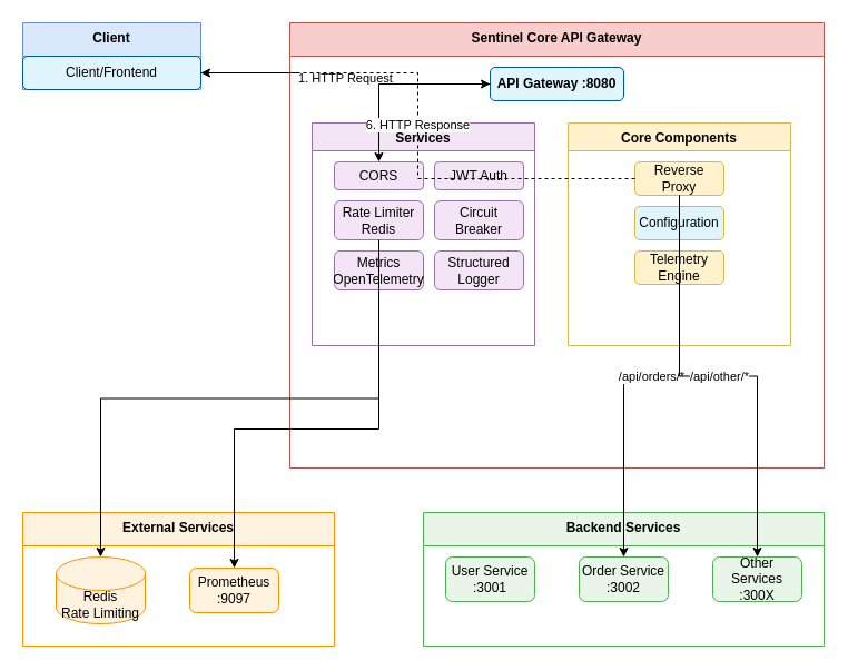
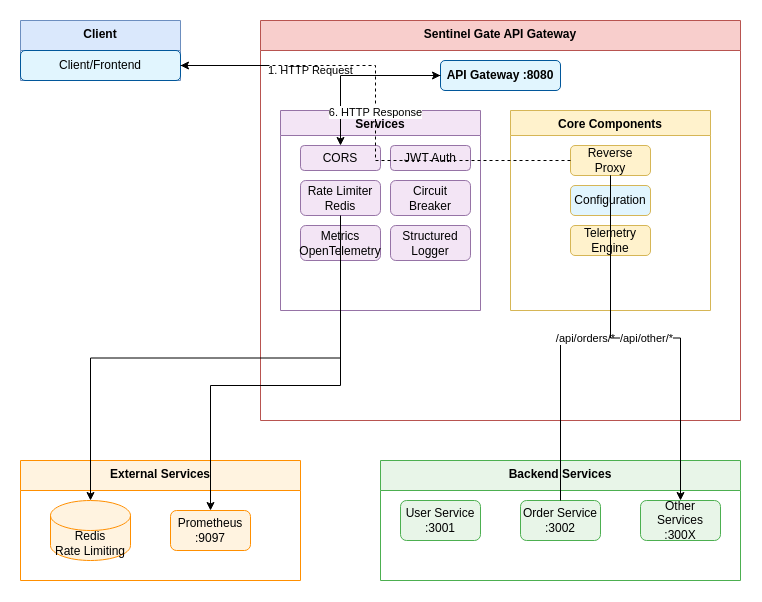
  <mxCell id="0" />
  <mxCell id="1" parent="0" />
  <mxCell id="2" value="Client" style="swimlane;fontStyle=1;align=center;verticalAlign=top;childLayout=stackLayout;horizontal=1;startSize=30;horizontalStack=0;resizeParent=1;resizeParentMax=0;resizeLast=0;collapsible=0;marginBottom=0;fillColor=#dae8fc;strokeColor=#6c8ebf;" parent="1" vertex="1"><mxGeometry x="20" y="20" width="160" height="60" as="geometry" /></mxCell>
  <mxCell id="3" value="Client/Frontend" style="rounded=1;whiteSpace=wrap;html=1;fillColor=#e1f5fe;strokeColor=#01579b;" parent="2" vertex="1"><mxGeometry y="30" width="160" height="30" as="geometry" /></mxCell>
- <mxCell id="4" value="Sentinel Core API Gateway" style="swimlane;fontStyle=1;align=center;verticalAlign=top;childLayout=stackLayout;horizontal=1;startSize=30;horizontalStack=0;resizeParent=1;resizeParentMax=0;resizeLast=0;collapsible=0;marginBottom=0;fillColor=#f8cecc;strokeColor=#b85450;" parent="1" vertex="1"><mxGeometry x="260" y="20" width="480" height="400" as="geometry" /></mxCell>
+ <mxCell id="4" value="Sentinel Gate API Gateway" style="swimlane;fontStyle=1;align=center;verticalAlign=top;childLayout=stackLayout;horizontal=1;startSize=30;horizontalStack=0;resizeParent=1;resizeParentMax=0;resizeLast=0;collapsible=0;marginBottom=0;fillColor=#f8cecc;strokeColor=#b85450;" parent="1" vertex="1"><mxGeometry x="260" y="20" width="480" height="400" as="geometry" /></mxCell>
  <mxCell id="5" value="API Gateway :8080" style="rounded=1;whiteSpace=wrap;html=1;fillColor=#e1f5fe;strokeColor=#01579b;fontStyle=1;" parent="4" vertex="1"><mxGeometry x="180" y="40" width="120" height="30" as="geometry" /></mxCell>
  <mxCell id="6" value="Services" style="swimlane;fontStyle=1;align=center;verticalAlign=top;childLayout=stackLayout;horizontal=1;startSize=25;horizontalStack=0;resizeParent=1;resizeParentMax=0;resizeLast=0;collapsible=0;marginBottom=0;fillColor=#f3e5f5;strokeColor=#9673a6;" parent="4" vertex="1"><mxGeometry x="20" y="90" width="200" height="200" as="geometry" /></mxCell>
  <mxCell id="7" value="CORS" style="rounded=1;whiteSpace=wrap;html=1;fillColor=#f3e5f5;strokeColor=#9673a6;" parent="6" vertex="1"><mxGeometry x="20" y="35" width="80" height="25" as="geometry" /></mxCell>
  <mxCell id="8" value="JWT Auth" style="rounded=1;whiteSpace=wrap;html=1;fillColor=#f3e5f5;strokeColor=#9673a6;" parent="6" vertex="1"><mxGeometry x="110" y="35" width="80" height="25" as="geometry" /></mxCell>
  <mxCell id="9" value="Rate Limiter&#10;Redis" style="rounded=1;whiteSpace=wrap;html=1;fillColor=#f3e5f5;strokeColor=#9673a6;" parent="6" vertex="1"><mxGeometry x="20" y="70" width="80" height="35" as="geometry" /></mxCell>
  <mxCell id="10" value="Circuit Breaker" style="rounded=1;whiteSpace=wrap;html=1;fillColor=#f3e5f5;strokeColor=#9673a6;" parent="6" vertex="1"><mxGeometry x="110" y="70" width="80" height="35" as="geometry" /></mxCell>
  <mxCell id="11" value="Metrics&#10;OpenTelemetry" style="rounded=1;whiteSpace=wrap;html=1;fillColor=#f3e5f5;strokeColor=#9673a6;" parent="6" vertex="1"><mxGeometry x="20" y="115" width="80" height="35" as="geometry" /></mxCell>
  <mxCell id="12" value="Structured Logger" style="rounded=1;whiteSpace=wrap;html=1;fillColor=#f3e5f5;strokeColor=#9673a6;" parent="6" vertex="1"><mxGeometry x="110" y="115" width="80" height="35" as="geometry" /></mxCell>
  <mxCell id="13" value="Core Components" style="swimlane;fontStyle=1;align=center;verticalAlign=top;childLayout=stackLayout;horizontal=1;startSize=25;horizontalStack=0;resizeParent=1;resizeParentMax=0;resizeLast=0;collapsible=0;marginBottom=0;fillColor=#fff2cc;strokeColor=#d6b656;" parent="4" vertex="1"><mxGeometry x="250" y="90" width="200" height="200" as="geometry" /></mxCell>
  <mxCell id="14" value="Reverse Proxy" style="rounded=1;whiteSpace=wrap;html=1;fillColor=#fff2cc;strokeColor=#d6b656;" parent="13" vertex="1"><mxGeometry x="60" y="35" width="80" height="30" as="geometry" /></mxCell>
  <mxCell id="15" value="Configuration" style="rounded=1;whiteSpace=wrap;html=1;fillColor=#e1f5fe;strokeColor=#d6b656;" parent="13" vertex="1"><mxGeometry x="60" y="75" width="80" height="30" as="geometry" /></mxCell>
  <mxCell id="16" value="Telemetry Engine" style="rounded=1;whiteSpace=wrap;html=1;fillColor=#fff2cc;strokeColor=#d6b656;" parent="13" vertex="1"><mxGeometry x="60" y="115" width="80" height="30" as="geometry" /></mxCell>
  <mxCell id="17" value="External Services" style="swimlane;fontStyle=1;align=center;verticalAlign=top;childLayout=stackLayout;horizontal=1;startSize=30;horizontalStack=0;resizeParent=1;resizeParentMax=0;resizeLast=0;collapsible=0;marginBottom=0;fillColor=#fff3e0;strokeColor=#ff8f00;" parent="1" vertex="1"><mxGeometry x="20" y="460" width="280" height="120" as="geometry" /></mxCell>
  <mxCell id="18" value="Redis&#10;Rate Limiting" style="shape=cylinder3;whiteSpace=wrap;html=1;boundedLbl=1;backgroundOutline=1;size=15;fillColor=#fff3e0;strokeColor=#ff8f00;" parent="17" vertex="1"><mxGeometry x="30" y="40" width="80" height="60" as="geometry" /></mxCell>
  <mxCell id="19" value="Prometheus&#10;:9097" style="rounded=1;whiteSpace=wrap;html=1;fillColor=#fff3e0;strokeColor=#ff8f00;" parent="17" vertex="1"><mxGeometry x="150" y="50" width="80" height="40" as="geometry" /></mxCell>
  <mxCell id="20" value="Backend Services" style="swimlane;fontStyle=1;align=center;verticalAlign=top;childLayout=stackLayout;horizontal=1;startSize=30;horizontalStack=0;resizeParent=1;resizeParentMax=0;resizeLast=0;collapsible=0;marginBottom=0;fillColor=#e8f5e8;strokeColor=#4caf50;" parent="1" vertex="1"><mxGeometry x="380" y="460" width="360" height="120" as="geometry" /></mxCell>
  <mxCell id="21" value="User Service&#10;:3001" style="rounded=1;whiteSpace=wrap;html=1;fillColor=#e8f5e8;strokeColor=#4caf50;" parent="20" vertex="1"><mxGeometry x="20" y="40" width="80" height="40" as="geometry" /></mxCell>
  <mxCell id="22" value="Order Service&#10;:3002" style="rounded=1;whiteSpace=wrap;html=1;fillColor=#e8f5e8;strokeColor=#4caf50;" parent="20" vertex="1"><mxGeometry x="140" y="40" width="80" height="40" as="geometry" /></mxCell>
  <mxCell id="23" value="Other Services&#10;:300X" style="rounded=1;whiteSpace=wrap;html=1;fillColor=#e8f5e8;strokeColor=#4caf50;" parent="20" vertex="1"><mxGeometry x="260" y="40" width="80" height="40" as="geometry" /></mxCell>
  <mxCell id="24" value="1. HTTP Request" style="edgeStyle=orthogonalEdgeStyle;rounded=0;orthogonalLoop=1;jettySize=auto;html=1;exitX=1;exitY=0.5;exitDx=0;exitDy=0;entryX=0;entryY=0.5;entryDx=0;entryDy=0;" parent="1" source="3" target="5" edge="1"><mxGeometry relative="1" as="geometry" /></mxCell>
  <mxCell id="25" value="" style="edgeStyle=orthogonalEdgeStyle;rounded=0;orthogonalLoop=1;jettySize=auto;html=1;" parent="1" source="5" target="7" edge="1"><mxGeometry relative="1" as="geometry" /></mxCell>
  <mxCell id="26" value="" style="edgeStyle=orthogonalEdgeStyle;rounded=0;orthogonalLoop=1;jettySize=auto;html=1;exitX=0.5;exitY=1;exitDx=0;exitDy=0;entryX=0.5;entryY=0;entryDx=0;entryDy=0;" parent="1" source="9" target="18" edge="1"><mxGeometry relative="1" as="geometry" /></mxCell>
  <mxCell id="27" value="" style="edgeStyle=orthogonalEdgeStyle;rounded=0;orthogonalLoop=1;jettySize=auto;html=1;exitX=0.5;exitY=1;exitDx=0;exitDy=0;entryX=0.5;entryY=0;entryDx=0;entryDy=0;" parent="1" source="11" target="19" edge="1"><mxGeometry relative="1" as="geometry" /></mxCell>
- <mxCell id="28" value="/api/orders/*" style="edgeStyle=orthogonalEdgeStyle;rounded=0;orthogonalLoop=1;jettySize=auto;html=1;exitX=0.5;exitY=1;exitDx=0;exitDy=0;entryX=0.5;entryY=0;entryDx=0;entryDy=0;" parent="1" source="14" target="22" edge="1"><mxGeometry relative="1" as="geometry" /></mxCell>
+ <mxCell id="28" value="/api/orders/*" style="edgeStyle=orthogonalEdgeStyle;rounded=0;orthogonalLoop=1;jettySize=auto;html=1;exitX=0.5;exitY=1;exitDx=0;exitDy=0;entryX=0.5;entryY=0;entryDx=0;entryDy=0;endArrow=none;" parent="1" source="14" target="22" edge="1"><mxGeometry relative="1" as="geometry" /></mxCell>
  <mxCell id="29" value="/api/other/*" style="edgeStyle=orthogonalEdgeStyle;rounded=0;orthogonalLoop=1;jettySize=auto;html=1;exitX=0.5;exitY=1;exitDx=0;exitDy=0;entryX=0.5;entryY=0;entryDx=0;entryDy=0;" parent="1" source="14" target="23" edge="1"><mxGeometry relative="1" as="geometry" /></mxCell>
  <mxCell id="30" value="6. HTTP Response" style="edgeStyle=orthogonalEdgeStyle;rounded=0;orthogonalLoop=1;jettySize=auto;html=1;exitX=0;exitY=0.5;exitDx=0;exitDy=0;entryX=1;entryY=0.5;entryDx=0;entryDy=0;dashed=1;" parent="1" source="14" target="3" edge="1"><mxGeometry relative="1" as="geometry" /></mxCell>
